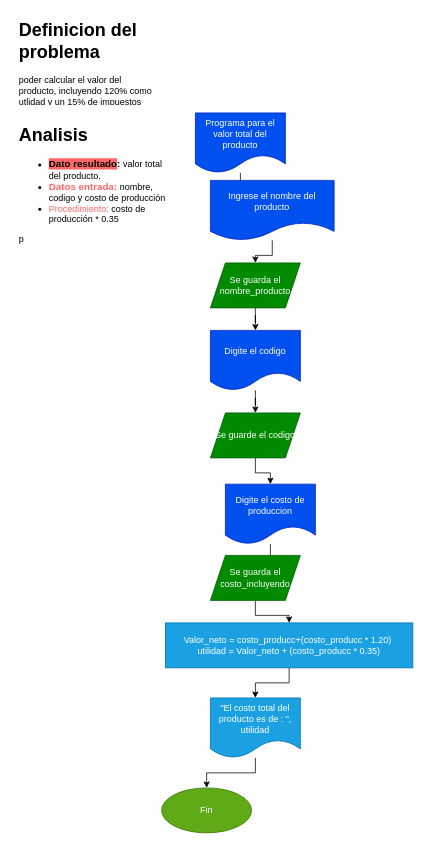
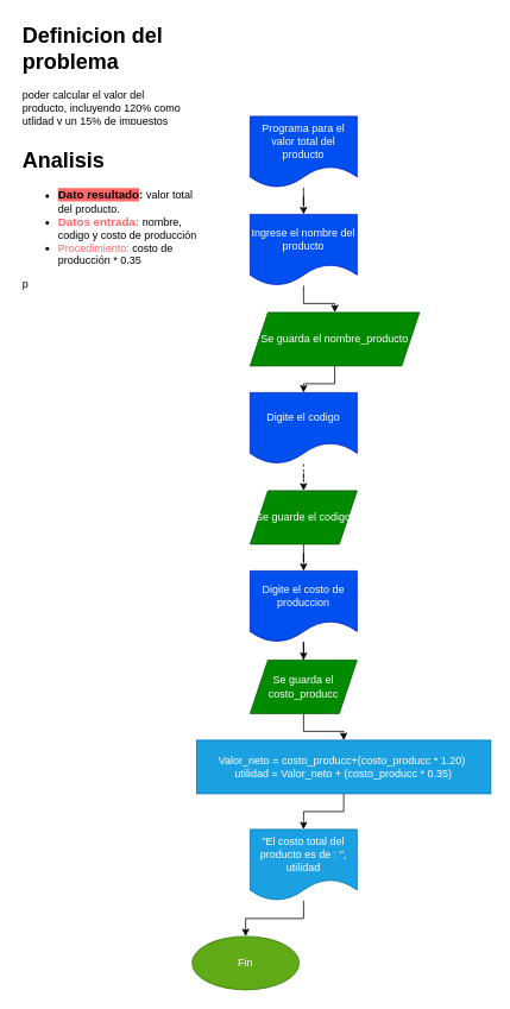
  <mxCell id="0" />
  <mxCell id="1" parent="0" />
  <mxCell id="2" value="" style="edgeStyle=orthogonalEdgeStyle;rounded=0;orthogonalLoop=1;jettySize=auto;html=1;" parent="1" source="3" target="5" edge="1"><mxGeometry relative="1" as="geometry" /></mxCell>
- <mxCell id="3" value="Programa para el valor total del producto" style="shape=document;whiteSpace=wrap;html=1;boundedLbl=1;fontColor=#ffffff;strokeColor=#001DBC;fillColor=#0050ef;" parent="1" vertex="1"><mxGeometry x="260" y="150" width="120" height="80" as="geometry" /></mxCell>
+ <mxCell id="3" value="Programa para el valor total del producto" style="shape=document;whiteSpace=wrap;html=1;boundedLbl=1;fontColor=#ffffff;strokeColor=#001DBC;fillColor=#0050ef;" parent="1" vertex="1"><mxGeometry x="280" y="130" width="120" height="80" as="geometry" /></mxCell>
  <mxCell id="4" value="" style="edgeStyle=orthogonalEdgeStyle;rounded=0;orthogonalLoop=1;jettySize=auto;html=1;" parent="1" source="5" target="7" edge="1"><mxGeometry relative="1" as="geometry" /></mxCell>
- <mxCell id="5" value="Ingrese el nombre del producto" style="shape=document;whiteSpace=wrap;html=1;boundedLbl=1;fontColor=#ffffff;strokeColor=#001DBC;fillColor=#0050ef;" parent="1" vertex="1"><mxGeometry x="280" y="240" width="165" height="80" as="geometry" /></mxCell>
+ <mxCell id="5" value="Ingrese el nombre del producto" style="shape=document;whiteSpace=wrap;html=1;boundedLbl=1;fontColor=#ffffff;strokeColor=#001DBC;fillColor=#0050ef;" parent="1" vertex="1"><mxGeometry x="280" y="240" width="120" height="80" as="geometry" /></mxCell>
  <mxCell id="6" value="" style="edgeStyle=orthogonalEdgeStyle;rounded=0;orthogonalLoop=1;jettySize=auto;html=1;" parent="1" source="7" target="9" edge="1"><mxGeometry relative="1" as="geometry" /></mxCell>
- <mxCell id="7" value="Se guarda el nombre_producto" style="shape=parallelogram;perimeter=parallelogramPerimeter;whiteSpace=wrap;html=1;fixedSize=1;fillColor=#008a00;strokeColor=#005700;fontColor=#ffffff;" parent="1" vertex="1"><mxGeometry x="280" y="350" width="120" height="60" as="geometry" /></mxCell>
- <mxCell id="8" value="" style="edgeStyle=orthogonalEdgeStyle;rounded=0;orthogonalLoop=1;jettySize=auto;html=1;" parent="1" source="9" target="11" edge="1"><mxGeometry relative="1" as="geometry" /></mxCell>
+ <mxCell id="7" value="Se guarda el nombre_producto" style="shape=parallelogram;perimeter=parallelogramPerimeter;whiteSpace=wrap;html=1;fixedSize=1;fillColor=#008a00;strokeColor=#005700;fontColor=#ffffff;" parent="1" vertex="1"><mxGeometry x="280" y="350" width="190" height="60" as="geometry" /></mxCell>
+ <mxCell id="8" value="" style="edgeStyle=orthogonalEdgeStyle;rounded=0;orthogonalLoop=1;jettySize=auto;html=1;dashed=1;" parent="1" source="9" target="11" edge="1"><mxGeometry relative="1" as="geometry" /></mxCell>
  <mxCell id="9" value="Digite el codigo" style="shape=document;whiteSpace=wrap;html=1;boundedLbl=1;fontColor=#ffffff;strokeColor=#001DBC;fillColor=#0050ef;" parent="1" vertex="1"><mxGeometry x="280" y="440" width="120" height="80" as="geometry" /></mxCell>
  <mxCell id="10" value="" style="edgeStyle=orthogonalEdgeStyle;rounded=0;orthogonalLoop=1;jettySize=auto;html=1;" parent="1" source="11" target="13" edge="1"><mxGeometry relative="1" as="geometry" /></mxCell>
  <mxCell id="11" value="Se guarde el codigo" style="shape=parallelogram;perimeter=parallelogramPerimeter;whiteSpace=wrap;html=1;fixedSize=1;fillColor=#008a00;strokeColor=#005700;fontColor=#ffffff;" parent="1" vertex="1"><mxGeometry x="280" y="550" width="120" height="60" as="geometry" /></mxCell>
  <mxCell id="12" value="" style="edgeStyle=orthogonalEdgeStyle;rounded=0;orthogonalLoop=1;jettySize=auto;html=1;" edge="1" parent="1" source="13" target="17"><mxGeometry relative="1" as="geometry" /></mxCell>
- <mxCell id="13" value="Digite el costo de produccion" style="shape=document;whiteSpace=wrap;html=1;boundedLbl=1;fontColor=#ffffff;strokeColor=#001DBC;fillColor=#0050ef;" parent="1" vertex="1"><mxGeometry x="300" y="645" width="120" height="80" as="geometry" /></mxCell>
+ <mxCell id="13" value="Digite el costo de produccion" style="shape=document;whiteSpace=wrap;html=1;boundedLbl=1;fontColor=#ffffff;strokeColor=#001DBC;fillColor=#0050ef;" parent="1" vertex="1"><mxGeometry x="280" y="640" width="120" height="80" as="geometry" /></mxCell>
  <mxCell id="14" value="&lt;h1&gt;Definicion del problema&amp;nbsp;&lt;/h1&gt;&lt;div&gt;poder calcular el valor del producto, incluyendo 120% como utlidad y un 15% de impuestos&lt;/div&gt;" style="text;html=1;strokeColor=none;fillColor=none;spacing=5;spacingTop=-20;whiteSpace=wrap;overflow=hidden;rounded=0;" parent="1" vertex="1"><mxGeometry x="20" y="20" width="190" height="120" as="geometry" /></mxCell>
  <mxCell id="15" value="&lt;h1&gt;Analisis&lt;/h1&gt;&lt;div&gt;&lt;ul&gt;&lt;li&gt;&lt;b style=&quot;font-size: 13px&quot;&gt;&lt;font style=&quot;font-size: 13px ; background-color: rgb(255 , 102 , 102)&quot;&gt;Dato resultado&lt;/font&gt;: &lt;/b&gt;valor total del producto.&lt;/li&gt;&lt;li&gt;&lt;b style=&quot;font-size: 13px&quot;&gt;&lt;font style=&quot;font-size: 13px&quot; color=&quot;#ff6666&quot;&gt;Datos entrada:&lt;/font&gt; &lt;/b&gt;nombre, codigo y costo de producción&lt;/li&gt;&lt;li&gt;&lt;font color=&quot;#ff6666&quot;&gt;Procedimiento:&lt;/font&gt; costo de producción * 0.35&lt;/li&gt;&lt;/ul&gt;&lt;div&gt;p&lt;/div&gt;&lt;/div&gt;" style="text;html=1;strokeColor=none;fillColor=none;spacing=5;spacingTop=-20;whiteSpace=wrap;overflow=hidden;rounded=0;" parent="1" vertex="1"><mxGeometry x="20" y="160" width="210" height="200" as="geometry" /></mxCell>
  <mxCell id="16" value="" style="edgeStyle=orthogonalEdgeStyle;rounded=0;orthogonalLoop=1;jettySize=auto;html=1;" edge="1" parent="1" source="17" target="19"><mxGeometry relative="1" as="geometry" /></mxCell>
- <mxCell id="17" value="Se guarda el costo_incluyendo" style="shape=parallelogram;perimeter=parallelogramPerimeter;whiteSpace=wrap;html=1;fixedSize=1;fontColor=#ffffff;strokeColor=#005700;fillColor=#008a00;" vertex="1" parent="1"><mxGeometry x="280" y="740" width="120" height="60" as="geometry" /></mxCell>
+ <mxCell id="17" value="Se guarda el costo_producc" style="shape=parallelogram;perimeter=parallelogramPerimeter;whiteSpace=wrap;html=1;fixedSize=1;fontColor=#ffffff;strokeColor=#005700;fillColor=#008a00;" vertex="1" parent="1"><mxGeometry x="280" y="740" width="120" height="60" as="geometry" /></mxCell>
  <mxCell id="18" value="" style="edgeStyle=orthogonalEdgeStyle;rounded=0;orthogonalLoop=1;jettySize=auto;html=1;" edge="1" parent="1" source="19" target="21"><mxGeometry relative="1" as="geometry" /></mxCell>
  <mxCell id="19" value="Valor_neto = costo_producc+(costo_producc * 1.20)&amp;nbsp;&lt;br&gt;utilidad = Valor_neto + (costo_producc * 0.35)" style="whiteSpace=wrap;html=1;fontColor=#ffffff;strokeColor=#006EAF;fillColor=#1ba1e2;" vertex="1" parent="1"><mxGeometry x="220" y="830" width="330" height="60" as="geometry" /></mxCell>
  <mxCell id="20" value="" style="edgeStyle=orthogonalEdgeStyle;rounded=0;orthogonalLoop=1;jettySize=auto;html=1;" edge="1" parent="1" source="21" target="22"><mxGeometry relative="1" as="geometry" /></mxCell>
  <mxCell id="21" value="&quot;El costo total del producto es de : &quot;, utilidad" style="shape=document;whiteSpace=wrap;html=1;boundedLbl=1;fontColor=#ffffff;strokeColor=#006EAF;fillColor=#1ba1e2;" vertex="1" parent="1"><mxGeometry x="280" y="930" width="120" height="80" as="geometry" /></mxCell>
  <mxCell id="22" value="Fin" style="ellipse;whiteSpace=wrap;html=1;fontColor=#ffffff;strokeColor=#2D7600;fillColor=#60a917;" vertex="1" parent="1"><mxGeometry x="215" y="1050" width="120" height="60" as="geometry" /></mxCell>
